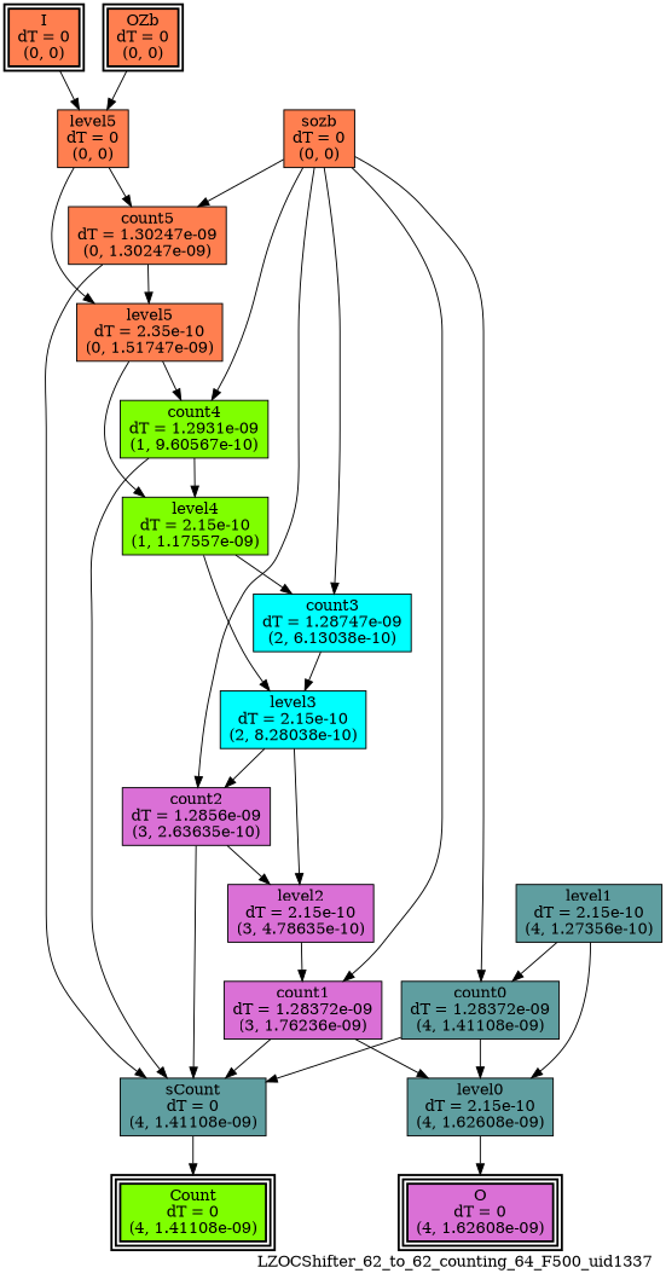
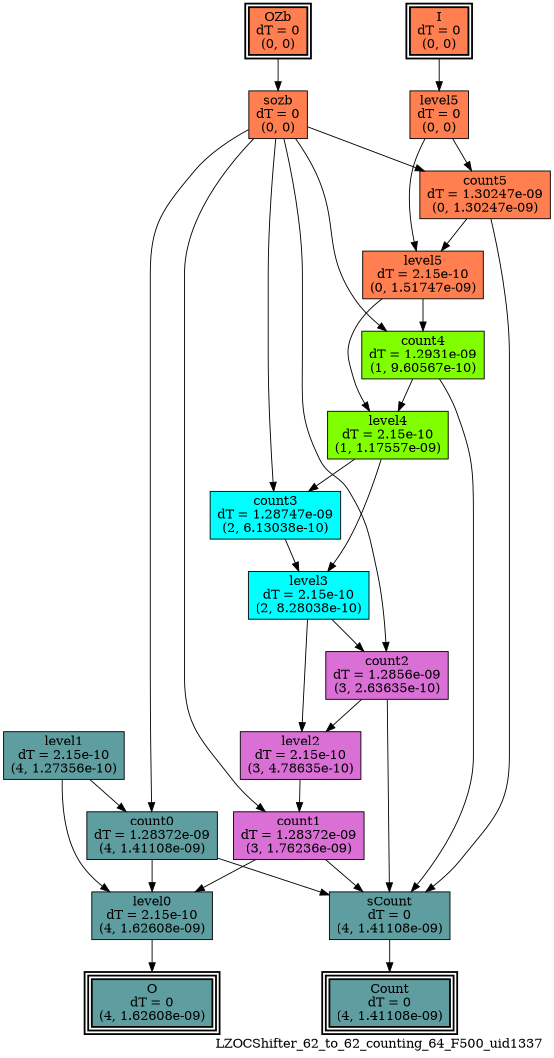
  digraph {
    label=LZOCShifter_62_to_62_counting_64_F500_uid1337
    labeljust=right
    labelloc=bottom
    nodesep=0.25
    ranksep=0.5
    node [color=black fillcolor=coral peripheries=1 shape=box style=filled]
    edge [arrowhead=normal arrowsize=1.0 arrowtail=normal color=black dir=forward]
    n1 [label="I\ndT = 0\n(0, 0)" peripheries=2 style="bold, filled"]
    n2 [label="OZb\ndT = 0\n(0, 0)" peripheries=2 style="bold, filled"]
-   n3 [fillcolor=chartreuse label="Count\ndT = 0\n(4, 1.41108e-09)" peripheries=3 style="bold, filled"]
-   n4 [fillcolor=orchid label="O\ndT = 0\n(4, 1.62608e-09)" peripheries=3 style="bold, filled"]
+   n3 [fillcolor=cadetblue label="Count\ndT = 0\n(4, 1.41108e-09)" peripheries=3 style="bold, filled"]
+   n4 [fillcolor=cadetblue label="O\ndT = 0\n(4, 1.62608e-09)" peripheries=3 style="bold, filled"]
    n5 [label="level5\ndT = 0\n(0, 0)"]
    n6 [label="sozb\ndT = 0\n(0, 0)"]
    n7 [label="count5\ndT = 1.30247e-09\n(0, 1.30247e-09)"]
-   n8 [label="level5\ndT = 2.35e-10\n(0, 1.51747e-09)"]
+   n8 [label="level5\ndT = 2.15e-10\n(0, 1.51747e-09)"]
    n9 [fillcolor=chartreuse label="count4\ndT = 1.2931e-09\n(1, 9.60567e-10)"]
    n10 [fillcolor=cyan label="count3\ndT = 1.28747e-09\n(2, 6.13038e-10)"]
    n11 [fillcolor=orchid label="count2\ndT = 1.2856e-09\n(3, 2.63635e-10)"]
    n12 [fillcolor=orchid label="count1\ndT = 1.28372e-09\n(3, 1.76236e-09)"]
    n13 [fillcolor=cadetblue label="count0\ndT = 1.28372e-09\n(4, 1.41108e-09)"]
    n14 [fillcolor=cadetblue label="sCount\ndT = 0\n(4, 1.41108e-09)"]
    n15 [fillcolor=chartreuse label="level4\ndT = 2.15e-10\n(1, 1.17557e-09)"]
    n16 [fillcolor=cyan label="level3\ndT = 2.15e-10\n(2, 8.28038e-10)"]
    n17 [fillcolor=orchid label="level2\ndT = 2.15e-10\n(3, 4.78635e-10)"]
    n18 [fillcolor=cadetblue label="level0\ndT = 2.15e-10\n(4, 1.62608e-09)"]
    n19 [fillcolor=cadetblue label="level1\ndT = 2.15e-10\n(4, 1.27356e-10)"]
    subgraph sub_1 {
      rank=same
      n1
      n2
    }
    subgraph sub_2 {
      rank=same
      n3
      n4
    }
    n1 -> n5
-   n2 -> n5
+   n2 -> n6
    n5 -> n7
    n5 -> n8
    n6 -> n7
    n6 -> n9
    n6 -> n10
    n6 -> n11
    n6 -> n12
    n6 -> n13
    n7 -> n8
    n7 -> n14
    n8 -> n9
    n8 -> n15
    n9 -> n14
    n9 -> n15
    n10 -> n16
    n11 -> n14
    n11 -> n17
    n12 -> n14
    n12 -> n18
    n13 -> n14
    n13 -> n18
    n14 -> n3
    n15 -> n10
    n15 -> n16
    n16 -> n11
    n16 -> n17
    n17 -> n12
    n18 -> n4
    n19 -> n13
    n19 -> n18
  }
